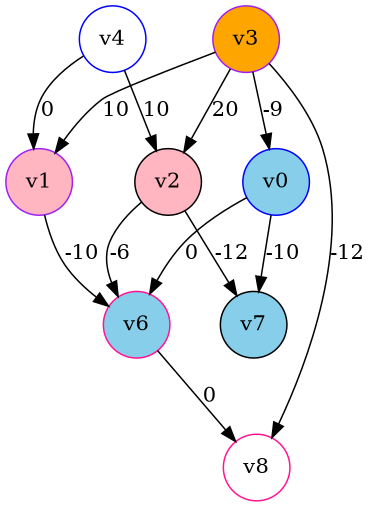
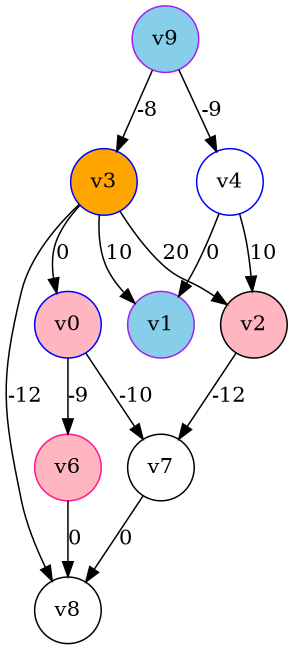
  digraph {
    node [color=blue fillcolor=skyblue shape=circle style=filled]
-   n1 [label=v0]
-   n2 [color=deeppink label=v6]
-   n3 [color=black label=v7]
-   n4 [color=deeppink fillcolor=white label=v8]
-   n5 [color=purple fillcolor=lightpink label=v1]
+   n1 [fillcolor=lightpink label=v0]
+   n2 [color=deeppink fillcolor=lightpink label=v6]
+   n3 [color=black fillcolor=white label=v7]
+   n4 [color=black fillcolor=white label=v8]
+   n5 [color=purple label=v1]
    n6 [color=black fillcolor=lightpink label=v2]
-   n7 [color=purple fillcolor=orange label=v3]
+   n7 [fillcolor=orange label=v3]
    n8 [fillcolor=white label=v4]
-   n1 -> n2 [label=0]
+   n9 [color=purple label=v9]
+   n1 -> n2 [label=-9]
    n1 -> n3 [label=-10]
    n2 -> n4 [label=0]
-   n5 -> n2 [label=-10]
-   n6 -> n2 [label=-6]
+   n3 -> n4 [label=0]
    n6 -> n3 [label=-12]
-   n7 -> n1 [label=-9]
+   n7 -> n1 [label=0]
    n7 -> n4 [label=-12]
    n7 -> n5 [label=10]
    n7 -> n6 [label=20]
    n8 -> n5 [label=0]
    n8 -> n6 [label=10]
+   n9 -> n7 [label=-8]
+   n9 -> n8 [label=-9]
  }
